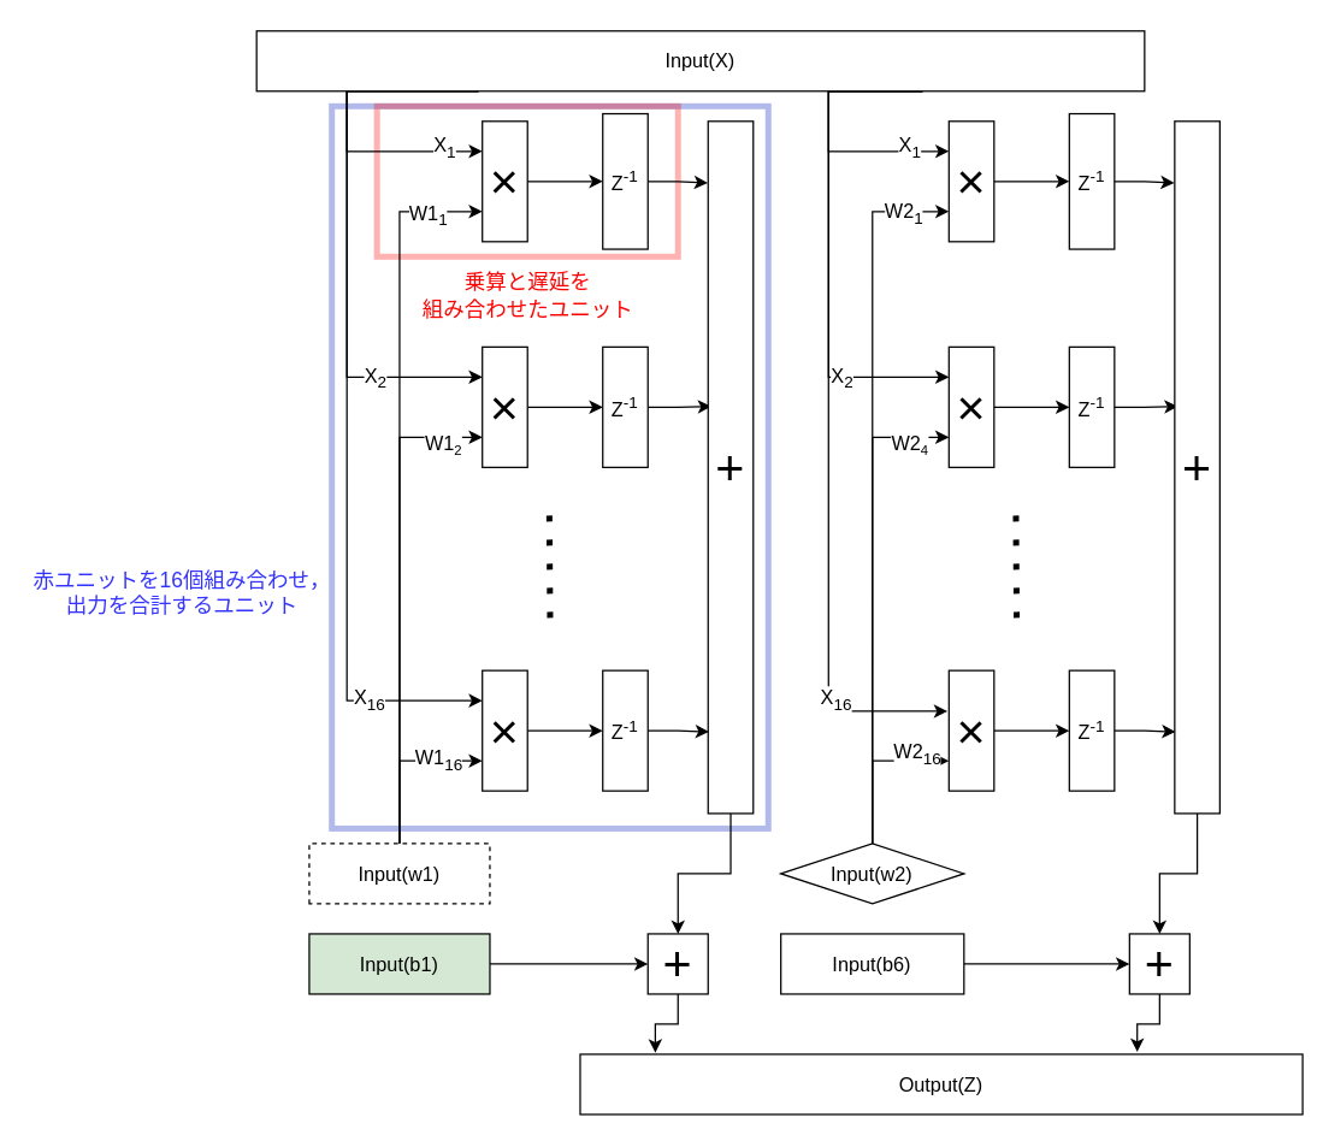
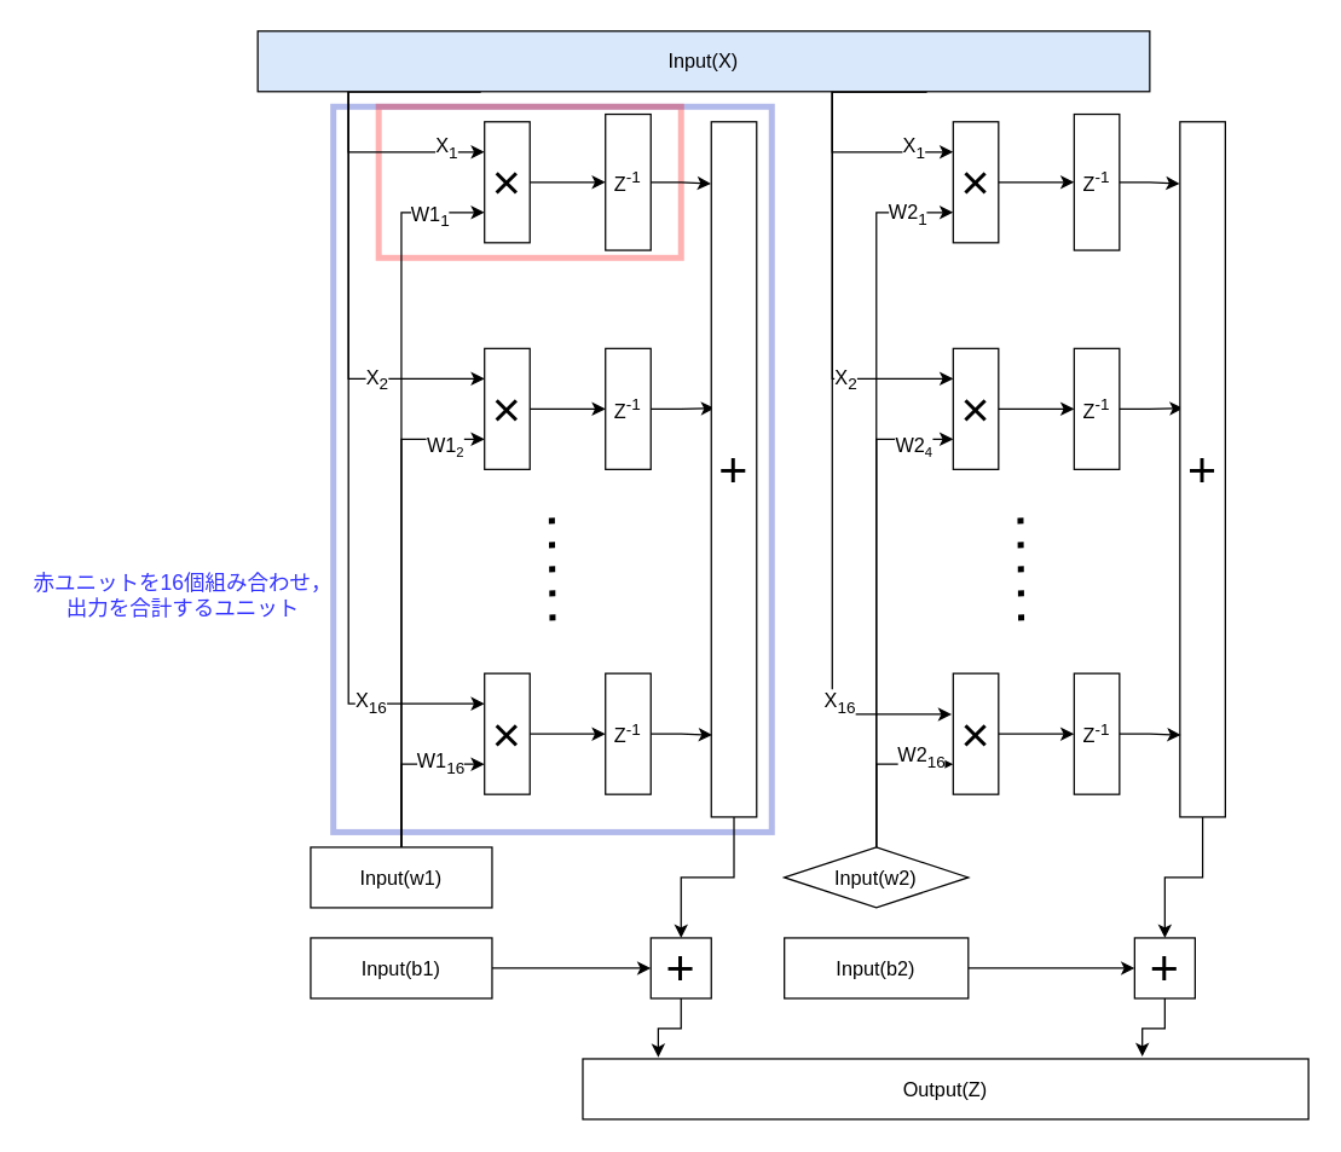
  <mxCell id="0" />
  <mxCell id="1" parent="0" />
  <mxCell id="2" value="" style="rounded=0;whiteSpace=wrap;html=1;fontSize=33;fillColor=none;strokeColor=#001DBC;opacity=30;fontColor=#ffffff;strokeWidth=4;" parent="1" vertex="1"><mxGeometry x="220" y="70" width="290" height="480" as="geometry" /></mxCell>
  <mxCell id="3" value="" style="rounded=0;whiteSpace=wrap;html=1;fontSize=33;fillColor=none;strokeColor=#FF0000;opacity=30;fontColor=#ffffff;strokeWidth=4;" parent="1" vertex="1"><mxGeometry x="250" y="70" width="200" height="100" as="geometry" /></mxCell>
  <mxCell id="4" style="edgeStyle=orthogonalEdgeStyle;rounded=0;html=1;exitX=1;exitY=0.5;exitDx=0;exitDy=0;entryX=-0.007;entryY=0.089;entryDx=0;entryDy=0;entryPerimeter=0;fontSize=13;" edge="1" parent="1" source="5" target="27"><mxGeometry relative="1" as="geometry" /></mxCell>
  <mxCell id="5" value="Z&lt;sup&gt;-1&lt;/sup&gt;" style="rounded=0;whiteSpace=wrap;html=1;fontSize=13;" parent="1" vertex="1"><mxGeometry x="400" y="75" width="30" height="90" as="geometry" /></mxCell>
  <mxCell id="6" style="edgeStyle=none;html=1;exitX=1;exitY=0.5;exitDx=0;exitDy=0;exitPerimeter=0;entryX=0;entryY=0.5;entryDx=0;entryDy=0;fontSize=13;" parent="1" target="8" edge="1"><mxGeometry relative="1" as="geometry"><mxPoint x="350" y="270" as="sourcePoint" /></mxGeometry></mxCell>
  <mxCell id="7" style="edgeStyle=elbowEdgeStyle;rounded=0;html=1;exitX=1;exitY=0.5;exitDx=0;exitDy=0;entryX=0.073;entryY=0.412;entryDx=0;entryDy=0;strokeWidth=1;fontSize=13;entryPerimeter=0;" parent="1" source="8" target="27" edge="1"><mxGeometry relative="1" as="geometry"><Array as="points"><mxPoint x="450" y="260" /></Array></mxGeometry></mxCell>
  <mxCell id="8" value="Z&lt;sup&gt;-1&lt;/sup&gt;" style="rounded=0;whiteSpace=wrap;html=1;fontSize=13;" parent="1" vertex="1"><mxGeometry x="400" y="230" width="30" height="80" as="geometry" /></mxCell>
  <mxCell id="9" style="edgeStyle=elbowEdgeStyle;html=1;entryX=0;entryY=0.25;entryDx=0;entryDy=0;fontSize=13;rounded=0;startArrow=none;" parent="1" target="37" edge="1"><mxGeometry relative="1" as="geometry"><mxPoint x="230" y="60" as="sourcePoint" /><Array as="points"><mxPoint x="230" y="80" /><mxPoint x="230" y="110" /><mxPoint x="230" y="90" /><mxPoint x="235" y="90" /></Array><mxPoint x="315" y="107.32" as="targetPoint" /></mxGeometry></mxCell>
  <mxCell id="10" value="X&lt;sub&gt;1&lt;/sub&gt;" style="edgeLabel;html=1;align=center;verticalAlign=middle;resizable=0;points=[];fontSize=13;" parent="9" vertex="1" connectable="0"><mxGeometry x="0.599" y="3" relative="1" as="geometry"><mxPoint as="offset" /></mxGeometry></mxCell>
  <mxCell id="11" style="edgeStyle=elbowEdgeStyle;rounded=0;html=1;exitX=0;exitY=0.25;exitDx=0;exitDy=0;fontSize=13;entryX=0;entryY=0.25;entryDx=0;entryDy=0;" parent="1" source="18" target="38" edge="1"><mxGeometry relative="1" as="geometry"><Array as="points"><mxPoint x="230" y="150" /></Array><mxPoint x="310" y="257" as="targetPoint" /></mxGeometry></mxCell>
  <mxCell id="12" value="X&lt;sub&gt;2&lt;/sub&gt;" style="edgeLabel;html=1;align=center;verticalAlign=middle;resizable=0;points=[];fontSize=13;" parent="11" vertex="1" connectable="0"><mxGeometry x="0.574" relative="1" as="geometry"><mxPoint x="7" as="offset" /></mxGeometry></mxCell>
  <mxCell id="13" style="edgeStyle=orthogonalEdgeStyle;rounded=0;html=1;exitX=0;exitY=0.25;exitDx=0;exitDy=0;entryX=0;entryY=0.25;entryDx=0;entryDy=0;fontSize=13;" edge="1" parent="1" source="18" target="41"><mxGeometry relative="1" as="geometry"><Array as="points"><mxPoint x="230" y="60" /><mxPoint x="230" y="465" /></Array></mxGeometry></mxCell>
  <mxCell id="14" value="X&lt;sub&gt;16&lt;/sub&gt;" style="edgeLabel;html=1;align=center;verticalAlign=middle;resizable=0;points=[];fontSize=13;" vertex="1" connectable="0" parent="13"><mxGeometry x="0.74" y="1" relative="1" as="geometry"><mxPoint as="offset" /></mxGeometry></mxCell>
  <mxCell id="15" style="edgeStyle=orthogonalEdgeStyle;rounded=0;html=1;exitX=0;exitY=0.75;exitDx=0;exitDy=0;entryX=0;entryY=0.25;entryDx=0;entryDy=0;fontSize=13;" edge="1" parent="1" source="18" target="57"><mxGeometry relative="1" as="geometry"><Array as="points"><mxPoint x="550" y="60" /><mxPoint x="550" y="100" /></Array></mxGeometry></mxCell>
  <mxCell id="16" style="edgeStyle=orthogonalEdgeStyle;rounded=0;html=1;exitX=0;exitY=0.75;exitDx=0;exitDy=0;entryX=0;entryY=0.25;entryDx=0;entryDy=0;fontSize=13;" edge="1" parent="1" source="18" target="58"><mxGeometry relative="1" as="geometry"><Array as="points"><mxPoint x="550" y="60" /><mxPoint x="550" y="250" /></Array></mxGeometry></mxCell>
  <mxCell id="17" style="edgeStyle=orthogonalEdgeStyle;rounded=0;html=1;exitX=0;exitY=0.75;exitDx=0;exitDy=0;entryX=-0.033;entryY=0.338;entryDx=0;entryDy=0;entryPerimeter=0;fontSize=13;" edge="1" parent="1" source="18" target="61"><mxGeometry relative="1" as="geometry"><Array as="points"><mxPoint x="550" y="60" /><mxPoint x="550" y="472" /></Array></mxGeometry></mxCell>
- <mxCell id="18" value="Input(X)" style="rounded=0;whiteSpace=wrap;html=1;fontSize=13;direction=north;" parent="1" vertex="1"><mxGeometry x="170" y="20" width="590" height="40" as="geometry" /></mxCell>
+ <mxCell id="18" value="Input(X)" style="rounded=0;whiteSpace=wrap;html=1;fontSize=13;direction=north;fillColor=#dae8fc;" parent="1" vertex="1"><mxGeometry x="170" y="20" width="590" height="40" as="geometry" /></mxCell>
  <mxCell id="19" style="edgeStyle=orthogonalEdgeStyle;rounded=0;html=1;exitX=1;exitY=0.5;exitDx=0;exitDy=0;entryX=0;entryY=0.75;entryDx=0;entryDy=0;fontSize=13;" edge="1" parent="1" source="24" target="41"><mxGeometry relative="1" as="geometry"><Array as="points"><mxPoint x="265" y="505" /></Array></mxGeometry></mxCell>
  <mxCell id="20" value="W1&lt;sub&gt;16&lt;/sub&gt;" style="edgeLabel;html=1;align=center;verticalAlign=middle;resizable=0;points=[];fontSize=13;" vertex="1" connectable="0" parent="19"><mxGeometry x="0.222" y="1" relative="1" as="geometry"><mxPoint x="13" as="offset" /></mxGeometry></mxCell>
  <mxCell id="21" style="edgeStyle=orthogonalEdgeStyle;rounded=0;html=1;exitX=1;exitY=0.5;exitDx=0;exitDy=0;entryX=0;entryY=0.75;entryDx=0;entryDy=0;fontSize=13;" edge="1" parent="1" source="24" target="38"><mxGeometry relative="1" as="geometry" /></mxCell>
  <mxCell id="22" style="edgeStyle=orthogonalEdgeStyle;rounded=0;html=1;exitX=1;exitY=0.5;exitDx=0;exitDy=0;entryX=0;entryY=0.75;entryDx=0;entryDy=0;fontSize=13;" edge="1" parent="1" source="24" target="37"><mxGeometry relative="1" as="geometry" /></mxCell>
  <mxCell id="23" value="W1&lt;sub&gt;1&lt;/sub&gt;" style="edgeLabel;html=1;align=center;verticalAlign=middle;resizable=0;points=[];fontSize=13;" vertex="1" connectable="0" parent="22"><mxGeometry x="0.843" y="-2" relative="1" as="geometry"><mxPoint as="offset" /></mxGeometry></mxCell>
- <mxCell id="24" value="Input(w1)" style="rounded=0;whiteSpace=wrap;html=1;fontSize=13;direction=north;dashed=1;" parent="1" vertex="1"><mxGeometry x="205" y="560" width="120" height="40" as="geometry" /></mxCell>
+ <mxCell id="24" value="Input(w1)" style="rounded=0;whiteSpace=wrap;html=1;fontSize=13;direction=north;" parent="1" vertex="1"><mxGeometry x="205" y="560" width="120" height="40" as="geometry" /></mxCell>
  <mxCell id="25" value="" style="endArrow=none;dashed=1;html=1;dashPattern=1 3;strokeWidth=4;rounded=0;fontSize=13;" parent="1" edge="1"><mxGeometry width="50" height="50" relative="1" as="geometry"><mxPoint x="365" y="410" as="sourcePoint" /><mxPoint x="364.5" y="340" as="targetPoint" /></mxGeometry></mxCell>
  <mxCell id="26" style="edgeStyle=orthogonalEdgeStyle;rounded=0;html=1;exitX=0.5;exitY=1;exitDx=0;exitDy=0;fontSize=13;" edge="1" parent="1" source="27" target="69"><mxGeometry relative="1" as="geometry" /></mxCell>
  <mxCell id="27" value="&lt;font style=&quot;font-size: 33px;&quot;&gt;+&lt;/font&gt;" style="rounded=0;whiteSpace=wrap;html=1;fontSize=13;" parent="1" vertex="1"><mxGeometry x="470" y="80" width="30" height="460" as="geometry" /></mxCell>
  <mxCell id="28" value="Output(Z)" style="whiteSpace=wrap;html=1;fontSize=13;rounded=0;" parent="1" vertex="1"><mxGeometry x="385" y="700" width="480" height="40" as="geometry" /></mxCell>
  <mxCell id="29" style="edgeStyle=orthogonalEdgeStyle;rounded=0;html=1;exitX=1;exitY=0.5;exitDx=0;exitDy=0;entryX=0;entryY=0.75;entryDx=0;entryDy=0;fontSize=13;" edge="1" parent="1" source="33" target="57"><mxGeometry relative="1" as="geometry"><Array as="points"><mxPoint x="580" y="560" /><mxPoint x="580" y="140" /></Array></mxGeometry></mxCell>
  <mxCell id="30" value="W2&lt;sub&gt;1&lt;/sub&gt;" style="edgeLabel;html=1;align=center;verticalAlign=middle;resizable=0;points=[];fontSize=13;" vertex="1" connectable="0" parent="29"><mxGeometry x="0.845" y="-1" relative="1" as="geometry"><mxPoint x="6" as="offset" /></mxGeometry></mxCell>
  <mxCell id="31" style="edgeStyle=orthogonalEdgeStyle;rounded=0;html=1;exitX=1;exitY=0.5;exitDx=0;exitDy=0;entryX=0;entryY=0.75;entryDx=0;entryDy=0;fontSize=13;" edge="1" parent="1" source="33" target="58"><mxGeometry relative="1" as="geometry"><Array as="points"><mxPoint x="580" y="560" /><mxPoint x="580" y="290" /></Array></mxGeometry></mxCell>
  <mxCell id="32" style="edgeStyle=orthogonalEdgeStyle;rounded=0;html=1;exitX=1;exitY=0.5;exitDx=0;exitDy=0;entryX=0;entryY=0.75;entryDx=0;entryDy=0;fontSize=13;" edge="1" parent="1" source="33" target="61"><mxGeometry relative="1" as="geometry"><Array as="points"><mxPoint x="580" y="560" /><mxPoint x="580" y="505" /></Array></mxGeometry></mxCell>
  <mxCell id="33" value="Input(w2)" style="rhombus;whiteSpace=wrap;html=1;fontSize=13;direction=north;" parent="1" vertex="1"><mxGeometry x="518.33" y="560" width="121.67" height="40" as="geometry" /></mxCell>
- <mxCell id="34" value="&lt;font style=&quot;font-size: 14px;&quot;&gt;乗算と遅延を&lt;br&gt;組み合わせたユニット&lt;/font&gt;" style="text;html=1;align=center;verticalAlign=middle;resizable=0;points=[];autosize=1;fontSize=15;fontStyle=0;fontColor=#FF0000;" parent="1" vertex="1"><mxGeometry x="270" y="170" width="160" height="50" as="geometry" /></mxCell>
  <mxCell id="35" value="&lt;div style=&quot;text-align: center; font-size: 14px;&quot;&gt;&lt;span style=&quot;background-color: initial;&quot;&gt;&lt;font style=&quot;font-size: 14px;&quot; color=&quot;#3333ff&quot;&gt;赤ユニットを16個組み合わせ，&lt;/font&gt;&lt;/span&gt;&lt;/div&gt;&lt;div style=&quot;text-align: center; font-size: 14px;&quot;&gt;&lt;span style=&quot;background-color: initial;&quot;&gt;&lt;font style=&quot;font-size: 14px;&quot; color=&quot;#3333ff&quot;&gt;出力を合計するユニット&lt;/font&gt;&lt;/span&gt;&lt;/div&gt;" style="text;whiteSpace=wrap;html=1;fontSize=11;fontColor=#FF0000;" parent="1" vertex="1"><mxGeometry x="20" y="370" width="210" height="40" as="geometry" /></mxCell>
  <mxCell id="36" style="edgeStyle=none;html=1;exitX=1;exitY=0.5;exitDx=0;exitDy=0;entryX=0;entryY=0.5;entryDx=0;entryDy=0;" edge="1" parent="1" source="37" target="5"><mxGeometry relative="1" as="geometry" /></mxCell>
  <mxCell id="37" value="&lt;span style=&quot;font-size: 33px;&quot;&gt;×&lt;/span&gt;" style="rounded=0;whiteSpace=wrap;html=1;fontSize=13;" vertex="1" parent="1"><mxGeometry x="320" y="80" width="30" height="80" as="geometry" /></mxCell>
  <mxCell id="38" value="&lt;span style=&quot;font-size: 33px;&quot;&gt;×&lt;/span&gt;" style="rounded=0;whiteSpace=wrap;html=1;fontSize=13;" vertex="1" parent="1"><mxGeometry x="320" y="230" width="30" height="80" as="geometry" /></mxCell>
  <mxCell id="39" value="&lt;font style=&quot;font-size: 13px;&quot;&gt;W1&lt;/font&gt;&lt;font style=&quot;font-size: 10.833px;&quot;&gt;&lt;sub&gt;2&lt;/sub&gt;&lt;/font&gt;" style="edgeLabel;html=1;align=center;verticalAlign=middle;resizable=0;points=[];" vertex="1" connectable="0" parent="1"><mxGeometry x="301.667" y="150" as="geometry"><mxPoint x="-8" y="144" as="offset" /></mxGeometry></mxCell>
  <mxCell id="40" style="edgeStyle=orthogonalEdgeStyle;rounded=0;html=1;exitX=1;exitY=0.5;exitDx=0;exitDy=0;entryX=0;entryY=0.5;entryDx=0;entryDy=0;fontSize=13;" edge="1" parent="1" source="41" target="43"><mxGeometry relative="1" as="geometry" /></mxCell>
  <mxCell id="41" value="&lt;span style=&quot;font-size: 33px;&quot;&gt;×&lt;/span&gt;" style="rounded=0;whiteSpace=wrap;html=1;fontSize=13;" vertex="1" parent="1"><mxGeometry x="320" y="445" width="30" height="80" as="geometry" /></mxCell>
  <mxCell id="42" style="edgeStyle=orthogonalEdgeStyle;rounded=0;html=1;exitX=1;exitY=0.5;exitDx=0;exitDy=0;entryX=0.02;entryY=0.882;entryDx=0;entryDy=0;entryPerimeter=0;fontSize=13;" edge="1" parent="1" source="43" target="27"><mxGeometry relative="1" as="geometry" /></mxCell>
  <mxCell id="43" value="Z&lt;sup&gt;-1&lt;/sup&gt;" style="rounded=0;whiteSpace=wrap;html=1;fontSize=13;" vertex="1" parent="1"><mxGeometry x="400" y="445" width="30" height="80" as="geometry" /></mxCell>
  <mxCell id="44" style="edgeStyle=orthogonalEdgeStyle;rounded=0;html=1;exitX=1;exitY=0.5;exitDx=0;exitDy=0;entryX=-0.007;entryY=0.089;entryDx=0;entryDy=0;entryPerimeter=0;fontSize=13;" edge="1" parent="1" source="45" target="55"><mxGeometry relative="1" as="geometry" /></mxCell>
  <mxCell id="45" value="Z&lt;sup&gt;-1&lt;/sup&gt;" style="rounded=0;whiteSpace=wrap;html=1;fontSize=13;" vertex="1" parent="1"><mxGeometry x="710" y="75" width="30" height="90" as="geometry" /></mxCell>
  <mxCell id="46" style="edgeStyle=none;html=1;exitX=1;exitY=0.5;exitDx=0;exitDy=0;exitPerimeter=0;entryX=0;entryY=0.5;entryDx=0;entryDy=0;fontSize=13;" edge="1" parent="1" target="48"><mxGeometry relative="1" as="geometry"><mxPoint x="660" y="270" as="sourcePoint" /></mxGeometry></mxCell>
  <mxCell id="47" style="edgeStyle=elbowEdgeStyle;rounded=0;html=1;exitX=1;exitY=0.5;exitDx=0;exitDy=0;entryX=0.073;entryY=0.412;entryDx=0;entryDy=0;strokeWidth=1;fontSize=13;entryPerimeter=0;" edge="1" parent="1" source="48" target="55"><mxGeometry relative="1" as="geometry"><Array as="points"><mxPoint x="760" y="260" /></Array></mxGeometry></mxCell>
  <mxCell id="48" value="Z&lt;sup&gt;-1&lt;/sup&gt;" style="rounded=0;whiteSpace=wrap;html=1;fontSize=13;" vertex="1" parent="1"><mxGeometry x="710" y="230" width="30" height="80" as="geometry" /></mxCell>
  <mxCell id="49" value="X&lt;sub&gt;1&lt;/sub&gt;" style="edgeLabel;html=1;align=center;verticalAlign=middle;resizable=0;points=[];fontSize=13;" vertex="1" connectable="0" parent="1"><mxGeometry x="603.529" y="97" as="geometry" /></mxCell>
  <mxCell id="50" value="X&lt;sub&gt;2&lt;/sub&gt;" style="edgeLabel;html=1;align=center;verticalAlign=middle;resizable=0;points=[];fontSize=13;" vertex="1" connectable="0" parent="1"><mxGeometry x="558.912" y="250" as="geometry" /></mxCell>
  <mxCell id="51" value="X&lt;sub&gt;16&lt;/sub&gt;" style="edgeLabel;html=1;align=center;verticalAlign=middle;resizable=0;points=[];fontSize=13;" vertex="1" connectable="0" parent="1"><mxGeometry x="554.499" y="464.049" as="geometry" /></mxCell>
  <mxCell id="52" value="W2&lt;sub&gt;16&lt;/sub&gt;" style="edgeLabel;html=1;align=center;verticalAlign=middle;resizable=0;points=[];fontSize=13;" vertex="1" connectable="0" parent="1"><mxGeometry x="600.175" y="469.996" as="geometry"><mxPoint x="8" y="31" as="offset" /></mxGeometry></mxCell>
  <mxCell id="53" value="" style="endArrow=none;dashed=1;html=1;dashPattern=1 3;strokeWidth=4;rounded=0;fontSize=13;" edge="1" parent="1"><mxGeometry width="50" height="50" relative="1" as="geometry"><mxPoint x="675" y="410" as="sourcePoint" /><mxPoint x="674.5" y="340" as="targetPoint" /></mxGeometry></mxCell>
  <mxCell id="54" style="edgeStyle=orthogonalEdgeStyle;rounded=0;html=1;exitX=0.5;exitY=1;exitDx=0;exitDy=0;fontSize=13;" edge="1" parent="1" source="55" target="71"><mxGeometry relative="1" as="geometry" /></mxCell>
  <mxCell id="55" value="&lt;font style=&quot;font-size: 33px;&quot;&gt;+&lt;/font&gt;" style="rounded=0;whiteSpace=wrap;html=1;fontSize=13;" vertex="1" parent="1"><mxGeometry x="780" y="80" width="30" height="460" as="geometry" /></mxCell>
  <mxCell id="56" style="edgeStyle=none;html=1;exitX=1;exitY=0.5;exitDx=0;exitDy=0;entryX=0;entryY=0.5;entryDx=0;entryDy=0;" edge="1" parent="1" source="57" target="45"><mxGeometry relative="1" as="geometry" /></mxCell>
  <mxCell id="57" value="&lt;span style=&quot;font-size: 33px;&quot;&gt;×&lt;/span&gt;" style="rounded=0;whiteSpace=wrap;html=1;fontSize=13;" vertex="1" parent="1"><mxGeometry x="630" y="80" width="30" height="80" as="geometry" /></mxCell>
  <mxCell id="58" value="&lt;span style=&quot;font-size: 33px;&quot;&gt;×&lt;/span&gt;" style="rounded=0;whiteSpace=wrap;html=1;fontSize=13;" vertex="1" parent="1"><mxGeometry x="630" y="230" width="30" height="80" as="geometry" /></mxCell>
  <mxCell id="59" value="&lt;font style=&quot;font-size: 13px;&quot;&gt;W2&lt;/font&gt;&lt;font style=&quot;font-size: 10.833px;&quot;&gt;&lt;sub&gt;4&lt;/sub&gt;&lt;/font&gt;" style="edgeLabel;html=1;align=center;verticalAlign=middle;resizable=0;points=[];" vertex="1" connectable="0" parent="1"><mxGeometry x="611.667" y="150" as="geometry"><mxPoint x="-8" y="144" as="offset" /></mxGeometry></mxCell>
  <mxCell id="60" style="edgeStyle=orthogonalEdgeStyle;rounded=0;html=1;exitX=1;exitY=0.5;exitDx=0;exitDy=0;entryX=0;entryY=0.5;entryDx=0;entryDy=0;fontSize=13;" edge="1" parent="1" source="61" target="63"><mxGeometry relative="1" as="geometry" /></mxCell>
  <mxCell id="61" value="&lt;span style=&quot;font-size: 33px;&quot;&gt;×&lt;/span&gt;" style="rounded=0;whiteSpace=wrap;html=1;fontSize=13;" vertex="1" parent="1"><mxGeometry x="630" y="445" width="30" height="80" as="geometry" /></mxCell>
  <mxCell id="62" style="edgeStyle=orthogonalEdgeStyle;rounded=0;html=1;exitX=1;exitY=0.5;exitDx=0;exitDy=0;entryX=0.02;entryY=0.882;entryDx=0;entryDy=0;entryPerimeter=0;fontSize=13;" edge="1" parent="1" source="63" target="55"><mxGeometry relative="1" as="geometry" /></mxCell>
  <mxCell id="63" value="Z&lt;sup&gt;-1&lt;/sup&gt;" style="rounded=0;whiteSpace=wrap;html=1;fontSize=13;" vertex="1" parent="1"><mxGeometry x="710" y="445" width="30" height="80" as="geometry" /></mxCell>
  <mxCell id="64" style="edgeStyle=orthogonalEdgeStyle;rounded=0;html=1;exitX=0.5;exitY=1;exitDx=0;exitDy=0;fontSize=13;" edge="1" parent="1" source="65" target="69"><mxGeometry relative="1" as="geometry" /></mxCell>
- <mxCell id="65" value="Input(b1)" style="rounded=0;whiteSpace=wrap;html=1;fontSize=13;direction=north;fillColor=#d5e8d4;" vertex="1" parent="1"><mxGeometry x="205" y="620" width="120" height="40" as="geometry" /></mxCell>
+ <mxCell id="65" value="Input(b1)" style="rounded=0;whiteSpace=wrap;html=1;fontSize=13;direction=north;" vertex="1" parent="1"><mxGeometry x="205" y="620" width="120" height="40" as="geometry" /></mxCell>
  <mxCell id="66" style="edgeStyle=orthogonalEdgeStyle;rounded=0;html=1;exitX=0.5;exitY=1;exitDx=0;exitDy=0;entryX=0.5;entryY=1;entryDx=0;entryDy=0;fontSize=13;" edge="1" parent="1" source="67" target="71"><mxGeometry relative="1" as="geometry" /></mxCell>
- <mxCell id="67" value="Input(b6)" style="rounded=0;whiteSpace=wrap;html=1;fontSize=13;direction=north;" vertex="1" parent="1"><mxGeometry x="518.33" y="620" width="121.67" height="40" as="geometry" /></mxCell>
+ <mxCell id="67" value="Input(b2)" style="rounded=0;whiteSpace=wrap;html=1;fontSize=13;direction=north;" vertex="1" parent="1"><mxGeometry x="518.33" y="620" width="121.67" height="40" as="geometry" /></mxCell>
  <mxCell id="68" style="edgeStyle=orthogonalEdgeStyle;rounded=0;html=1;exitX=1;exitY=0.5;exitDx=0;exitDy=0;entryX=0.104;entryY=-0.026;entryDx=0;entryDy=0;entryPerimeter=0;fontSize=13;" edge="1" parent="1" source="69" target="28"><mxGeometry relative="1" as="geometry" /></mxCell>
  <mxCell id="69" value="&lt;font style=&quot;font-size: 33px;&quot;&gt;+&lt;/font&gt;" style="rounded=0;whiteSpace=wrap;html=1;fontSize=13;direction=south;" vertex="1" parent="1"><mxGeometry x="430" y="620" width="40" height="40" as="geometry" /></mxCell>
  <mxCell id="70" style="edgeStyle=orthogonalEdgeStyle;rounded=0;html=1;exitX=1;exitY=0.5;exitDx=0;exitDy=0;entryX=0.771;entryY=-0.04;entryDx=0;entryDy=0;entryPerimeter=0;fontSize=13;" edge="1" parent="1" source="71" target="28"><mxGeometry relative="1" as="geometry" /></mxCell>
  <mxCell id="71" value="&lt;font style=&quot;font-size: 33px;&quot;&gt;+&lt;/font&gt;" style="rounded=0;whiteSpace=wrap;html=1;fontSize=13;direction=south;" vertex="1" parent="1"><mxGeometry x="750" y="620" width="40" height="40" as="geometry" /></mxCell>
